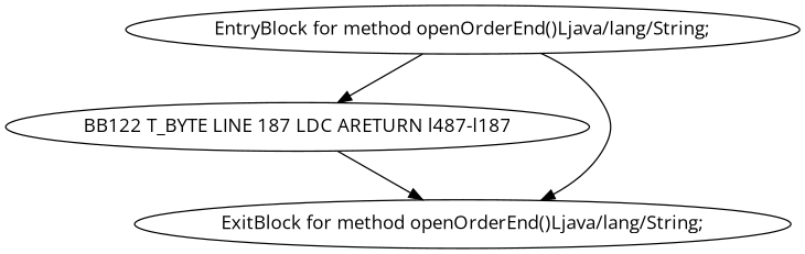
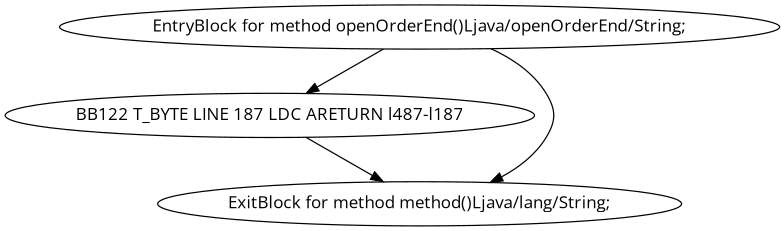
  digraph {
    fontname="Open Sans"
    node [fontname="Open Sans"]
    edge [fontname="Open Sans"]
    n1 [label="BB122 T_BYTE LINE 187 LDC ARETURN l487-l187"]
-   n2 [label="ExitBlock for method openOrderEnd()Ljava/lang/String;"]
-   n3 [label="EntryBlock for method openOrderEnd()Ljava/lang/String;"]
+   n2 [label="ExitBlock for method method()Ljava/lang/String;"]
+   n3 [label="EntryBlock for method openOrderEnd()Ljava/openOrderEnd/String;"]
    n1 -> n2
    n3 -> n1
    n3 -> n2
  }
